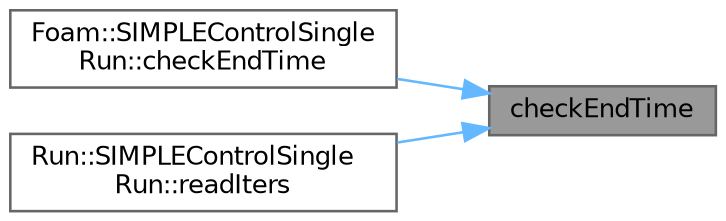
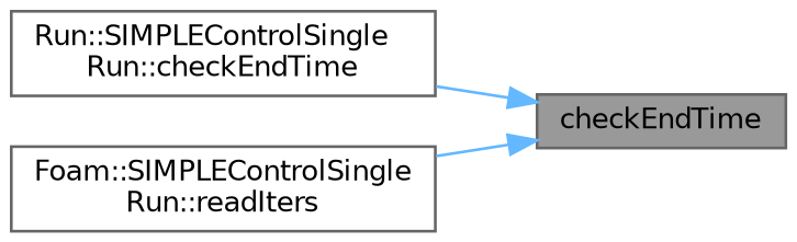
  digraph {
    rankdir=RL
    node [color=grey40 fillcolor=white fontname=Helvetica fontsize=10 shape=box style=filled]
    edge [color=steelblue1 dir=back fontname=Helvetica fontsize=10 labelfontname=Helvetica labelfontsize=10 style=solid]
    n1 [color=gray40 fillcolor=grey60 fontcolor=black height=0.2 label=checkEndTime width=0.4]
-   n2 [height=0.2 label="Foam::SIMPLEControlSingle\lRun::checkEndTime" width=0.4]
-   n3 [height=0.2 label="Run::SIMPLEControlSingle\lRun::readIters" width=0.4]
+   n2 [height=0.2 label="Run::SIMPLEControlSingle\lRun::checkEndTime" width=0.4]
+   n3 [height=0.2 label="Foam::SIMPLEControlSingle\lRun::readIters" width=0.4]
    n1 -> n2
    n1 -> n3
  }
